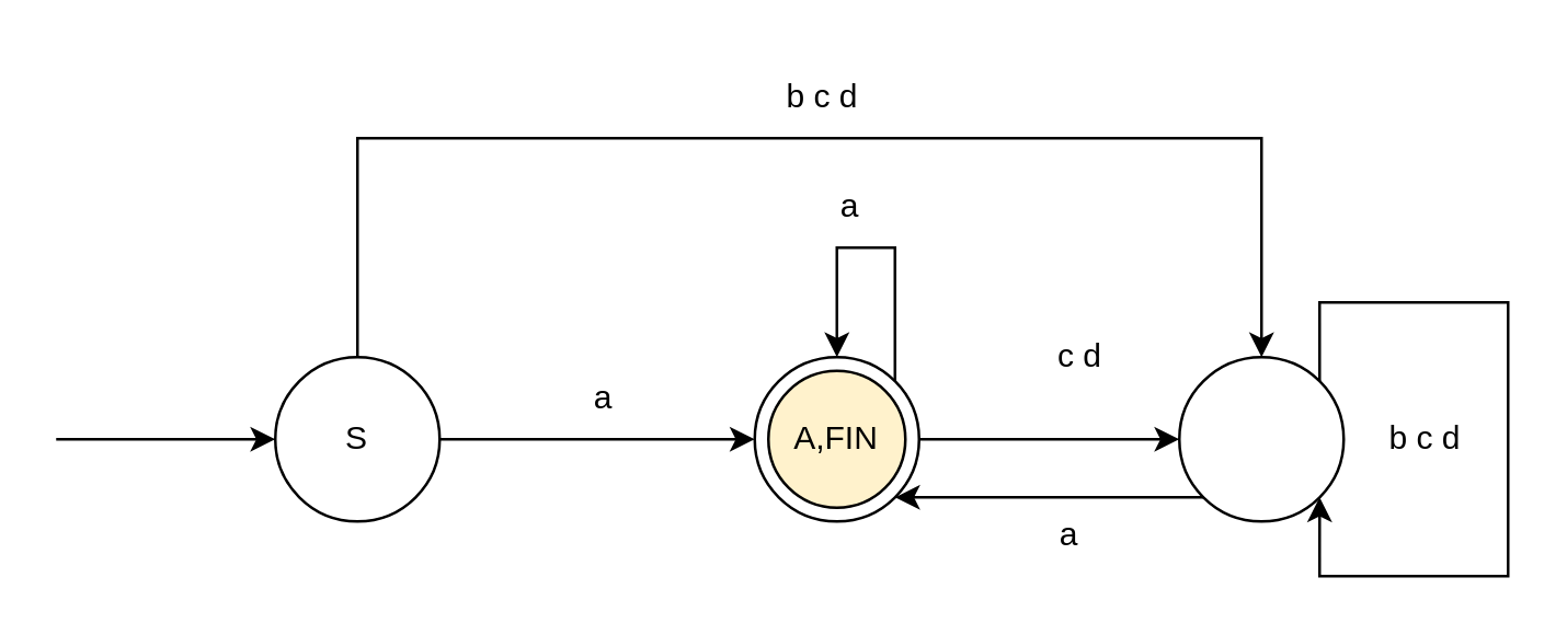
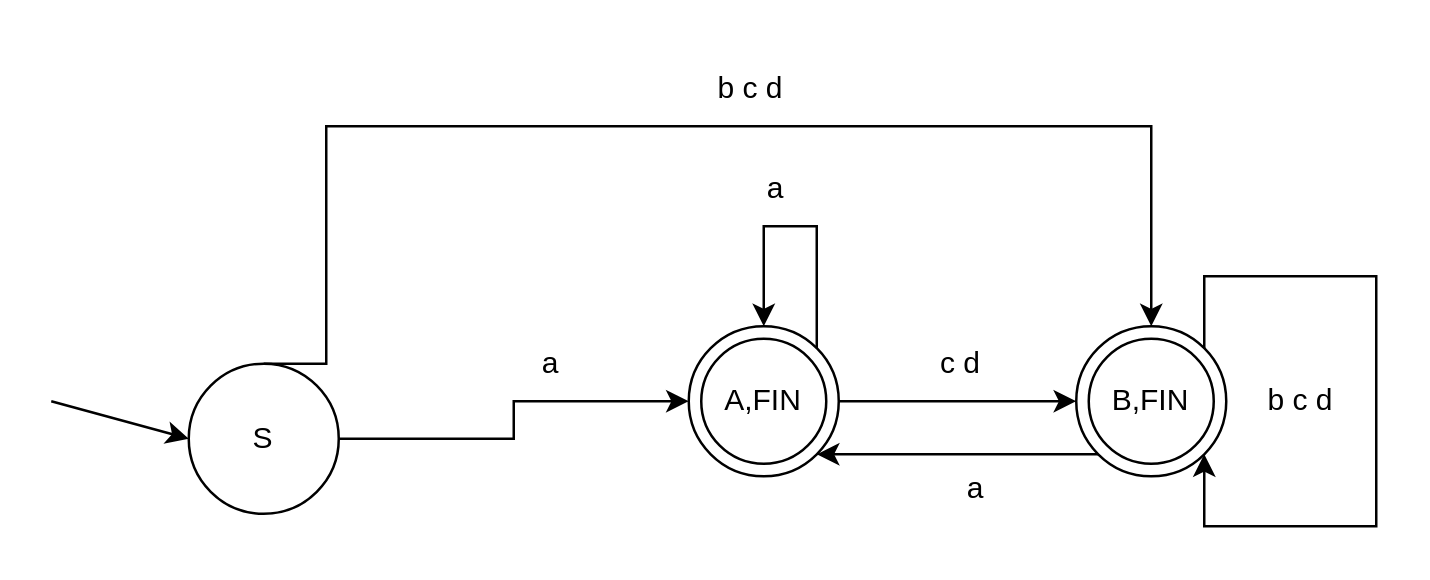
  <mxCell id="0" />
  <mxCell id="1" parent="0" />
  <mxCell id="2" style="edgeStyle=orthogonalEdgeStyle;rounded=0;orthogonalLoop=1;jettySize=auto;html=1;exitX=1;exitY=0.5;exitDx=0;exitDy=0;entryX=0;entryY=0.5;entryDx=0;entryDy=0;" edge="1" parent="1" source="4" target="6"><mxGeometry relative="1" as="geometry" /></mxCell>
  <mxCell id="3" style="edgeStyle=orthogonalEdgeStyle;rounded=0;orthogonalLoop=1;jettySize=auto;html=1;exitX=0.5;exitY=0;exitDx=0;exitDy=0;entryX=0.5;entryY=0;entryDx=0;entryDy=0;" edge="1" parent="1" source="4" target="8"><mxGeometry relative="1" as="geometry"><Array as="points"><mxPoint x="130" y="50" /><mxPoint x="460" y="50" /></Array></mxGeometry></mxCell>
- <mxCell id="4" value="S" style="ellipse;whiteSpace=wrap;html=1;aspect=fixed;" vertex="1" parent="1"><mxGeometry x="100" y="130" width="60" height="60" as="geometry" /></mxCell>
+ <mxCell id="4" value="S" style="ellipse;whiteSpace=wrap;html=1;aspect=fixed;" vertex="1" parent="1"><mxGeometry x="75" y="145" width="60" height="60" as="geometry" /></mxCell>
  <mxCell id="5" style="edgeStyle=orthogonalEdgeStyle;rounded=0;orthogonalLoop=1;jettySize=auto;html=1;exitX=1;exitY=0.5;exitDx=0;exitDy=0;entryX=0;entryY=0.5;entryDx=0;entryDy=0;" edge="1" parent="1" source="6" target="8"><mxGeometry relative="1" as="geometry" /></mxCell>
  <mxCell id="6" value="" style="ellipse;whiteSpace=wrap;html=1;aspect=fixed;" vertex="1" parent="1"><mxGeometry x="275" y="130" width="60" height="60" as="geometry" /></mxCell>
  <mxCell id="7" style="edgeStyle=orthogonalEdgeStyle;rounded=0;orthogonalLoop=1;jettySize=auto;html=1;exitX=0;exitY=1;exitDx=0;exitDy=0;entryX=1;entryY=1;entryDx=0;entryDy=0;" edge="1" parent="1" source="8" target="6"><mxGeometry relative="1" as="geometry" /></mxCell>
  <mxCell id="8" value="" style="ellipse;whiteSpace=wrap;html=1;aspect=fixed;" vertex="1" parent="1"><mxGeometry x="430" y="130" width="60" height="60" as="geometry" /></mxCell>
  <mxCell id="9" value="a" style="text;html=1;strokeColor=none;fillColor=none;align=center;verticalAlign=middle;whiteSpace=wrap;rounded=0;" vertex="1" parent="1"><mxGeometry x="190" y="130" width="60" height="30" as="geometry" /></mxCell>
- <mxCell id="10" value="c d" style="text;html=1;strokeColor=none;fillColor=none;align=center;verticalAlign=middle;whiteSpace=wrap;rounded=0;" vertex="1" parent="1"><mxGeometry x="364" y="115" width="60" height="30" as="geometry" /></mxCell>
+ <mxCell id="10" value="c d" style="text;html=1;strokeColor=none;fillColor=none;align=center;verticalAlign=middle;whiteSpace=wrap;rounded=0;" vertex="1" parent="1"><mxGeometry x="354" y="130" width="60" height="30" as="geometry" /></mxCell>
  <mxCell id="11" style="edgeStyle=orthogonalEdgeStyle;rounded=0;orthogonalLoop=1;jettySize=auto;html=1;exitX=1;exitY=0;exitDx=0;exitDy=0;entryX=0.5;entryY=0;entryDx=0;entryDy=0;" edge="1" parent="1" source="6" target="6"><mxGeometry relative="1" as="geometry"><Array as="points"><mxPoint x="326" y="90" /><mxPoint x="305" y="90" /></Array></mxGeometry></mxCell>
  <mxCell id="12" value="a" style="text;html=1;strokeColor=none;fillColor=none;align=center;verticalAlign=middle;whiteSpace=wrap;rounded=0;" vertex="1" parent="1"><mxGeometry x="280" y="60" width="60" height="30" as="geometry" /></mxCell>
  <mxCell id="13" value="b c d" style="text;html=1;strokeColor=none;fillColor=none;align=center;verticalAlign=middle;whiteSpace=wrap;rounded=0;" vertex="1" parent="1"><mxGeometry x="270" y="20" width="60" height="30" as="geometry" /></mxCell>
  <mxCell id="14" style="edgeStyle=orthogonalEdgeStyle;rounded=0;orthogonalLoop=1;jettySize=auto;html=1;exitX=1;exitY=0;exitDx=0;exitDy=0;entryX=1;entryY=1;entryDx=0;entryDy=0;" edge="1" parent="1" source="8" target="8"><mxGeometry relative="1" as="geometry"><Array as="points"><mxPoint x="481" y="110" /><mxPoint x="550" y="110" /><mxPoint x="550" y="210" /><mxPoint x="481" y="210" /></Array></mxGeometry></mxCell>
  <mxCell id="15" value="b c d" style="text;html=1;strokeColor=none;fillColor=none;align=center;verticalAlign=middle;whiteSpace=wrap;rounded=0;" vertex="1" parent="1"><mxGeometry x="490" y="145" width="60" height="30" as="geometry" /></mxCell>
  <mxCell id="16" value="a" style="text;html=1;strokeColor=none;fillColor=none;align=center;verticalAlign=middle;whiteSpace=wrap;rounded=0;" vertex="1" parent="1"><mxGeometry x="360" y="180" width="60" height="30" as="geometry" /></mxCell>
- <mxCell id="17" value="A,FIN" style="ellipse;whiteSpace=wrap;html=1;aspect=fixed;fillColor=#fff2cc;" vertex="1" parent="1"><mxGeometry x="280" y="135" width="50" height="50" as="geometry" /></mxCell>
+ <mxCell id="17" value="A,FIN" style="ellipse;whiteSpace=wrap;html=1;aspect=fixed;" vertex="1" parent="1"><mxGeometry x="280" y="135" width="50" height="50" as="geometry" /></mxCell>
+ <mxCell id="18" value="B,FIN" style="ellipse;whiteSpace=wrap;html=1;aspect=fixed;" vertex="1" parent="1"><mxGeometry x="435" y="135" width="50" height="50" as="geometry" /></mxCell>
  <mxCell id="19" value="" style="endArrow=classic;html=1;rounded=0;entryX=0;entryY=0.5;entryDx=0;entryDy=0;" edge="1" parent="1" target="4"><mxGeometry width="50" height="50" relative="1" as="geometry"><mxPoint x="20" y="160" as="sourcePoint" /><mxPoint x="380" y="310" as="targetPoint" /></mxGeometry></mxCell>
